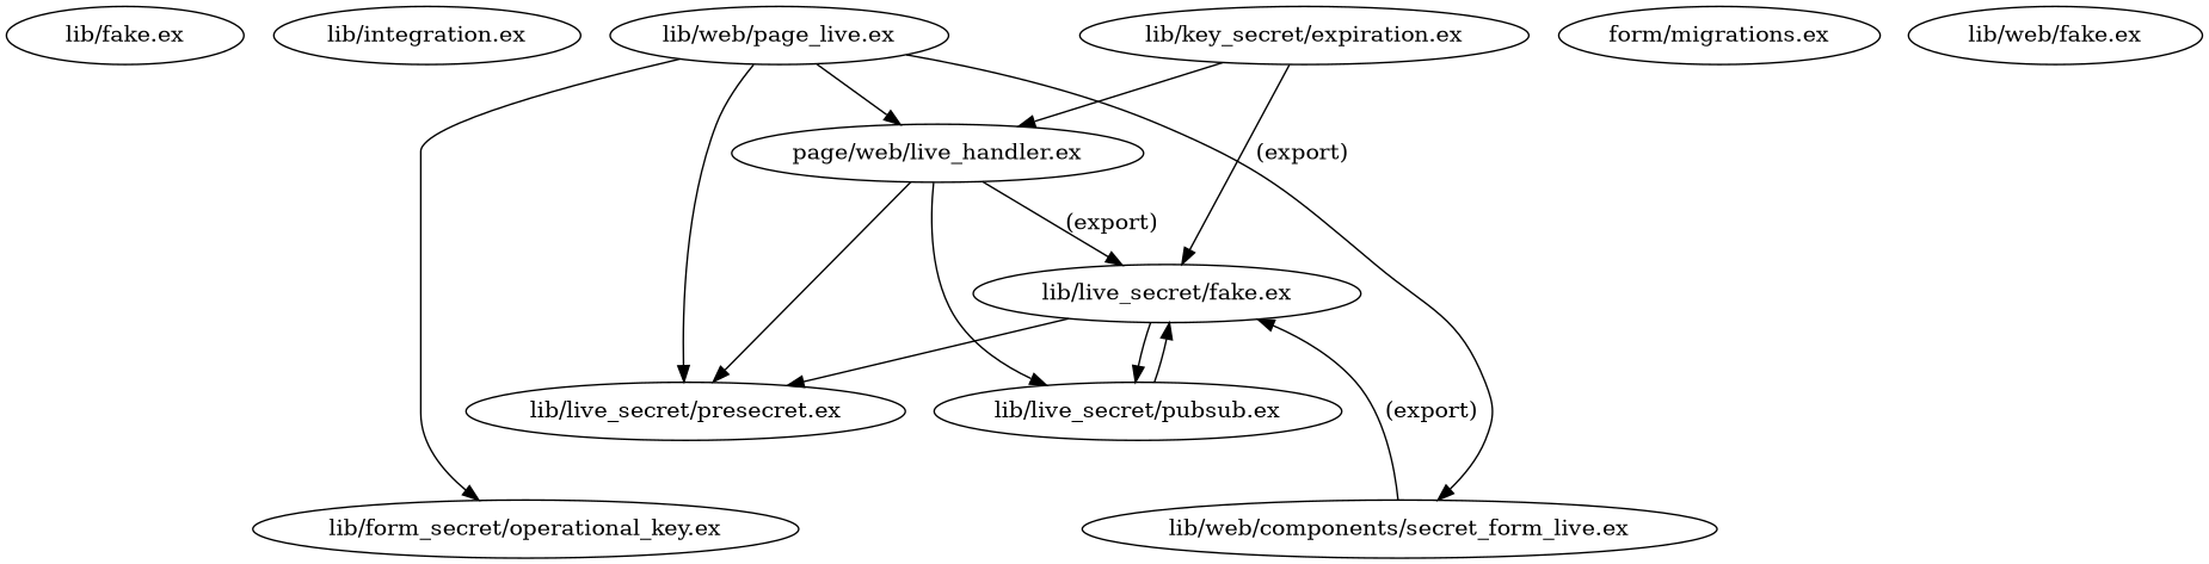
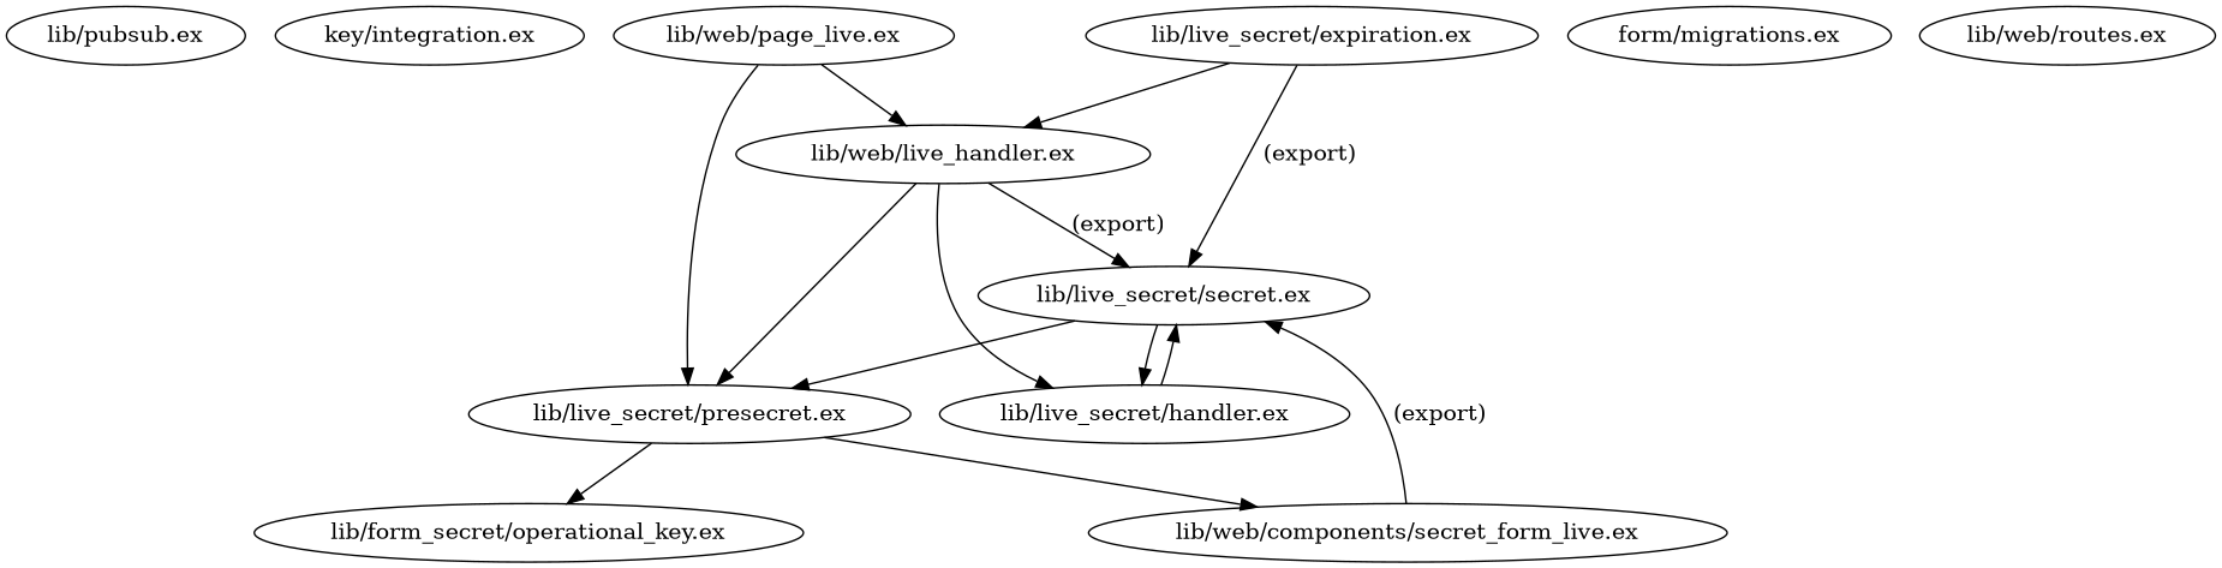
  digraph {
-   "lib/fake.ex"
-   "lib/integration.ex"
-   "lib/live_secret/expiration.ex" [label="lib/key_secret/expiration.ex"]
-   "lib/live_secret/secret.ex" [label="lib/live_secret/fake.ex"]
-   "lib/web/live_handler.ex" [label="page/web/live_handler.ex"]
-   "lib/live_secret/pubsub.ex"
+   "lib/fake.ex" [label="lib/pubsub.ex"]
+   "lib/integration.ex" [label="key/integration.ex"]
+   "lib/live_secret/expiration.ex"
+   "lib/live_secret/secret.ex"
+   "lib/web/live_handler.ex"
+   "lib/live_secret/pubsub.ex" [label="lib/live_secret/handler.ex"]
    "lib/live_secret/presecret.ex"
    n8 [label="lib/form_secret/operational_key.ex"]
    n9 [label="form/migrations.ex"]
    "lib/web/page_live.ex"
    "lib/web/components/secret_form_live.ex"
-   "lib/web/routes.ex" [label="lib/web/fake.ex"]
+   "lib/web/routes.ex"
    "lib/live_secret/expiration.ex" -> "lib/live_secret/secret.ex" [label="(export)"]
    "lib/live_secret/expiration.ex" -> "lib/web/live_handler.ex"
    "lib/live_secret/secret.ex" -> "lib/live_secret/pubsub.ex"
    "lib/live_secret/secret.ex" -> "lib/live_secret/presecret.ex"
    "lib/web/live_handler.ex" -> "lib/live_secret/secret.ex" [label="(export)"]
    "lib/web/live_handler.ex" -> "lib/live_secret/pubsub.ex"
    "lib/web/live_handler.ex" -> "lib/live_secret/presecret.ex"
    "lib/live_secret/pubsub.ex" -> "lib/live_secret/secret.ex"
-   "lib/web/page_live.ex" -> n8
+   "lib/live_secret/presecret.ex" -> n8
    "lib/web/page_live.ex" -> "lib/web/live_handler.ex"
    "lib/web/page_live.ex" -> "lib/live_secret/presecret.ex"
-   "lib/web/page_live.ex" -> "lib/web/components/secret_form_live.ex"
+   "lib/live_secret/presecret.ex" -> "lib/web/components/secret_form_live.ex"
    "lib/web/components/secret_form_live.ex" -> "lib/live_secret/secret.ex" [label="(export)"]
  }
